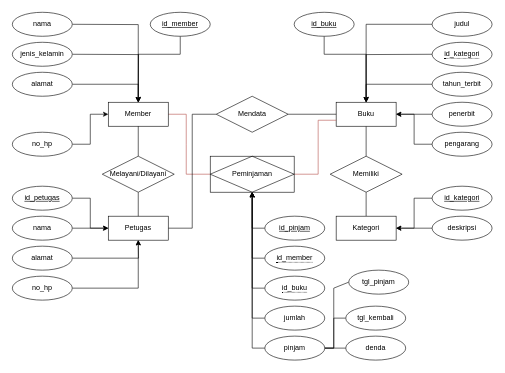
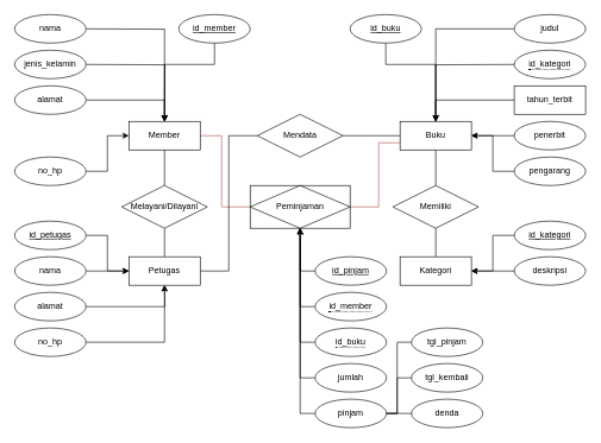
  <mxCell id="0" />
  <mxCell id="1" parent="0" />
  <mxCell id="2" style="edgeStyle=none;rounded=0;orthogonalLoop=1;jettySize=auto;html=1;entryX=0;entryY=0.5;entryDx=0;entryDy=0;endArrow=none;endFill=0;strokeColor=#b85450;exitX=1;exitY=0.5;exitDx=0;exitDy=0;fillColor=#f8cecc;" parent="1" source="3" target="46" edge="1"><mxGeometry relative="1" as="geometry"><Array as="points"><mxPoint x="310" y="190" /><mxPoint x="310" y="240" /><mxPoint x="310" y="290" /></Array></mxGeometry></mxCell>
  <mxCell id="3" value="Member" style="whiteSpace=wrap;html=1;align=center;" parent="1" vertex="1"><mxGeometry x="180" y="170" width="100" height="40" as="geometry" /></mxCell>
  <mxCell id="4" style="edgeStyle=none;rounded=0;orthogonalLoop=1;jettySize=auto;html=1;entryX=0;entryY=0.5;entryDx=0;entryDy=0;endArrow=none;endFill=0;strokeColor=#000000;" parent="1" source="5" target="51" edge="1"><mxGeometry relative="1" as="geometry"><Array as="points"><mxPoint x="320" y="380" /><mxPoint x="320" y="190" /></Array></mxGeometry></mxCell>
  <mxCell id="5" value="Petugas" style="whiteSpace=wrap;html=1;align=center;" parent="1" vertex="1"><mxGeometry x="180" y="360" width="100" height="40" as="geometry" /></mxCell>
  <mxCell id="6" style="edgeStyle=orthogonalEdgeStyle;rounded=0;orthogonalLoop=1;jettySize=auto;html=1;entryX=0.5;entryY=0;entryDx=0;entryDy=0;" parent="1" target="3" edge="1"><mxGeometry relative="1" as="geometry"><mxPoint x="120" y="40" as="sourcePoint" /></mxGeometry></mxCell>
  <mxCell id="7" style="edgeStyle=orthogonalEdgeStyle;rounded=0;orthogonalLoop=1;jettySize=auto;html=1;" parent="1" edge="1"><mxGeometry relative="1" as="geometry"><mxPoint x="230" y="170" as="targetPoint" /><mxPoint x="120" y="90" as="sourcePoint" /></mxGeometry></mxCell>
  <mxCell id="8" style="edgeStyle=orthogonalEdgeStyle;rounded=0;orthogonalLoop=1;jettySize=auto;html=1;entryX=0.5;entryY=0;entryDx=0;entryDy=0;" parent="1" source="9" target="3" edge="1"><mxGeometry relative="1" as="geometry" /></mxCell>
  <mxCell id="9" value="alamat" style="ellipse;whiteSpace=wrap;html=1;align=center;" parent="1" vertex="1"><mxGeometry x="20" y="120" width="100" height="40" as="geometry" /></mxCell>
  <mxCell id="10" style="edgeStyle=orthogonalEdgeStyle;rounded=0;orthogonalLoop=1;jettySize=auto;html=1;entryX=0;entryY=0.5;entryDx=0;entryDy=0;" parent="1" source="11" target="3" edge="1"><mxGeometry relative="1" as="geometry" /></mxCell>
  <mxCell id="11" value="no_hp" style="ellipse;whiteSpace=wrap;html=1;align=center;" parent="1" vertex="1"><mxGeometry x="20" y="220" width="100" height="40" as="geometry" /></mxCell>
  <mxCell id="12" style="edgeStyle=orthogonalEdgeStyle;rounded=0;orthogonalLoop=1;jettySize=auto;html=1;" parent="1" source="13" edge="1"><mxGeometry relative="1" as="geometry"><mxPoint x="180" y="380" as="targetPoint" /><Array as="points"><mxPoint x="150" y="330" /><mxPoint x="150" y="380" /></Array></mxGeometry></mxCell>
  <mxCell id="13" value="id_petugas" style="ellipse;whiteSpace=wrap;html=1;align=center;fontStyle=4;" parent="1" vertex="1"><mxGeometry x="20" y="310" width="100" height="40" as="geometry" /></mxCell>
  <mxCell id="14" style="edgeStyle=orthogonalEdgeStyle;rounded=0;orthogonalLoop=1;jettySize=auto;html=1;entryX=0;entryY=0.5;entryDx=0;entryDy=0;" parent="1" source="15" target="5" edge="1"><mxGeometry relative="1" as="geometry" /></mxCell>
  <mxCell id="15" value="nama" style="ellipse;whiteSpace=wrap;html=1;align=center;" parent="1" vertex="1"><mxGeometry x="20" y="360" width="100" height="40" as="geometry" /></mxCell>
  <mxCell id="16" style="edgeStyle=orthogonalEdgeStyle;rounded=0;orthogonalLoop=1;jettySize=auto;html=1;" parent="1" source="17" edge="1"><mxGeometry relative="1" as="geometry"><mxPoint x="230" y="400" as="targetPoint" /></mxGeometry></mxCell>
  <mxCell id="17" value="alamat" style="ellipse;whiteSpace=wrap;html=1;align=center;" parent="1" vertex="1"><mxGeometry x="20" y="410" width="100" height="40" as="geometry" /></mxCell>
  <mxCell id="18" style="edgeStyle=orthogonalEdgeStyle;rounded=0;orthogonalLoop=1;jettySize=auto;html=1;entryX=0.5;entryY=1;entryDx=0;entryDy=0;" parent="1" source="19" target="5" edge="1"><mxGeometry relative="1" as="geometry" /></mxCell>
  <mxCell id="19" value="no_hp" style="ellipse;whiteSpace=wrap;html=1;align=center;" parent="1" vertex="1"><mxGeometry x="20" y="460" width="100" height="40" as="geometry" /></mxCell>
  <mxCell id="20" style="edgeStyle=orthogonalEdgeStyle;rounded=0;orthogonalLoop=1;jettySize=auto;html=1;entryX=0.5;entryY=0;entryDx=0;entryDy=0;" parent="1" source="21" target="31" edge="1"><mxGeometry relative="1" as="geometry"><Array as="points"><mxPoint x="540" y="90" /><mxPoint x="610" y="90" /></Array></mxGeometry></mxCell>
  <mxCell id="21" value="id_buku" style="ellipse;whiteSpace=wrap;html=1;align=center;fontStyle=4;" parent="1" vertex="1"><mxGeometry x="490" y="20" width="100" height="40" as="geometry" /></mxCell>
  <mxCell id="22" style="edgeStyle=orthogonalEdgeStyle;rounded=0;orthogonalLoop=1;jettySize=auto;html=1;entryX=0.5;entryY=0;entryDx=0;entryDy=0;" parent="1" source="23" target="31" edge="1"><mxGeometry relative="1" as="geometry" /></mxCell>
  <mxCell id="23" value="judul" style="ellipse;whiteSpace=wrap;html=1;align=center;" parent="1" vertex="1"><mxGeometry x="720" y="20" width="100" height="40" as="geometry" /></mxCell>
  <mxCell id="24" style="edgeStyle=orthogonalEdgeStyle;rounded=0;orthogonalLoop=1;jettySize=auto;html=1;entryX=0.5;entryY=0;entryDx=0;entryDy=0;" parent="1" target="31" edge="1"><mxGeometry relative="1" as="geometry"><mxPoint x="720" y="90" as="sourcePoint" /></mxGeometry></mxCell>
  <mxCell id="25" style="edgeStyle=orthogonalEdgeStyle;rounded=0;orthogonalLoop=1;jettySize=auto;html=1;entryX=0.5;entryY=0;entryDx=0;entryDy=0;" parent="1" source="26" target="31" edge="1"><mxGeometry relative="1" as="geometry" /></mxCell>
- <mxCell id="26" value="tahun_terbit" style="ellipse;whiteSpace=wrap;html=1;align=center;" parent="1" vertex="1"><mxGeometry x="720" y="120" width="100" height="40" as="geometry" /></mxCell>
+ <mxCell id="26" value="tahun_terbit" style="whiteSpace=wrap;html=1;align=center;rounded=0;" parent="1" vertex="1"><mxGeometry x="720" y="120" width="100" height="40" as="geometry" /></mxCell>
  <mxCell id="27" style="edgeStyle=orthogonalEdgeStyle;rounded=0;orthogonalLoop=1;jettySize=auto;html=1;entryX=0.5;entryY=0;entryDx=0;entryDy=0;" parent="1" target="3" edge="1"><mxGeometry relative="1" as="geometry"><mxPoint x="300" y="60" as="sourcePoint" /><Array as="points"><mxPoint x="300" y="90" /><mxPoint x="230" y="90" /></Array></mxGeometry></mxCell>
  <mxCell id="28" value="" style="edgeStyle=none;rounded=1;orthogonalLoop=1;jettySize=auto;html=1;endArrow=none;endFill=0;" parent="1" source="29" target="44" edge="1"><mxGeometry relative="1" as="geometry" /></mxCell>
  <mxCell id="29" value="Kategori" style="whiteSpace=wrap;html=1;align=center;" parent="1" vertex="1"><mxGeometry x="560" y="360" width="100" height="40" as="geometry" /></mxCell>
  <mxCell id="30" value="" style="edgeStyle=none;rounded=1;orthogonalLoop=1;jettySize=auto;html=1;endArrow=none;endFill=0;strokeColor=#000000;" parent="1" source="31" target="44" edge="1"><mxGeometry relative="1" as="geometry" /></mxCell>
  <mxCell id="31" value="Buku" style="whiteSpace=wrap;html=1;align=center;" parent="1" vertex="1"><mxGeometry x="560" y="170" width="100" height="40" as="geometry" /></mxCell>
  <mxCell id="32" style="edgeStyle=orthogonalEdgeStyle;rounded=0;orthogonalLoop=1;jettySize=auto;html=1;entryX=1;entryY=0.5;entryDx=0;entryDy=0;" parent="1" source="33" target="31" edge="1"><mxGeometry relative="1" as="geometry" /></mxCell>
  <mxCell id="33" value="penerbit" style="ellipse;whiteSpace=wrap;html=1;align=center;" parent="1" vertex="1"><mxGeometry x="720" y="170" width="100" height="40" as="geometry" /></mxCell>
  <mxCell id="34" style="edgeStyle=orthogonalEdgeStyle;rounded=0;orthogonalLoop=1;jettySize=auto;html=1;" parent="1" source="35" edge="1"><mxGeometry relative="1" as="geometry"><mxPoint x="660" y="190" as="targetPoint" /><Array as="points"><mxPoint x="690" y="240" /><mxPoint x="690" y="190" /></Array></mxGeometry></mxCell>
  <mxCell id="35" value="pengarang" style="ellipse;whiteSpace=wrap;html=1;align=center;" parent="1" vertex="1"><mxGeometry x="720" y="220" width="100" height="40" as="geometry" /></mxCell>
  <mxCell id="36" value="jenis_kelamin" style="ellipse;whiteSpace=wrap;html=1;align=center;" parent="1" vertex="1"><mxGeometry x="20" y="70" width="100" height="40" as="geometry" /></mxCell>
  <mxCell id="37" value="nama" style="ellipse;whiteSpace=wrap;html=1;align=center;" parent="1" vertex="1"><mxGeometry x="20" y="20" width="100" height="40" as="geometry" /></mxCell>
  <mxCell id="38" value="id_member" style="ellipse;whiteSpace=wrap;html=1;align=center;fontStyle=4;" parent="1" vertex="1"><mxGeometry x="250" y="20" width="100" height="40" as="geometry" /></mxCell>
  <mxCell id="39" style="edgeStyle=orthogonalEdgeStyle;rounded=0;orthogonalLoop=1;jettySize=auto;html=1;" parent="1" source="40" edge="1"><mxGeometry relative="1" as="geometry"><mxPoint x="660" y="380" as="targetPoint" /><Array as="points"><mxPoint x="690" y="330" /><mxPoint x="690" y="380" /></Array></mxGeometry></mxCell>
  <mxCell id="40" value="id_kategori" style="ellipse;whiteSpace=wrap;html=1;align=center;fontStyle=4;" parent="1" vertex="1"><mxGeometry x="720" y="310" width="100" height="40" as="geometry" /></mxCell>
  <mxCell id="41" style="edgeStyle=orthogonalEdgeStyle;rounded=0;orthogonalLoop=1;jettySize=auto;html=1;entryX=1;entryY=0.5;entryDx=0;entryDy=0;" parent="1" source="42" target="29" edge="1"><mxGeometry relative="1" as="geometry" /></mxCell>
  <mxCell id="42" value="deskripsi" style="ellipse;whiteSpace=wrap;html=1;align=center;" parent="1" vertex="1"><mxGeometry x="720" y="360" width="100" height="40" as="geometry" /></mxCell>
  <mxCell id="43" value="&lt;span style=&quot;border-bottom: 1px dotted&quot;&gt;id_kategori&lt;/span&gt;" style="ellipse;whiteSpace=wrap;html=1;align=center;" parent="1" vertex="1"><mxGeometry x="720" y="70" width="100" height="40" as="geometry" /></mxCell>
  <mxCell id="44" value="Memiliki" style="shape=rhombus;perimeter=rhombusPerimeter;whiteSpace=wrap;html=1;align=center;" parent="1" vertex="1"><mxGeometry x="550" y="260" width="120" height="60" as="geometry" /></mxCell>
  <mxCell id="45" style="edgeStyle=none;rounded=0;orthogonalLoop=1;jettySize=auto;html=1;entryX=0;entryY=0.75;entryDx=0;entryDy=0;endArrow=none;endFill=0;strokeColor=#b85450;fillColor=#f8cecc;" parent="1" source="46" target="31" edge="1"><mxGeometry relative="1" as="geometry"><Array as="points"><mxPoint x="530" y="290" /><mxPoint x="530" y="200" /></Array></mxGeometry></mxCell>
  <mxCell id="46" value="Peminjaman" style="shape=associativeEntity;whiteSpace=wrap;html=1;align=center;" parent="1" vertex="1"><mxGeometry x="350" y="260" width="140" height="60" as="geometry" /></mxCell>
  <mxCell id="47" value="" style="edgeStyle=none;rounded=1;orthogonalLoop=1;jettySize=auto;html=1;endArrow=none;endFill=0;strokeColor=#000000;" parent="1" source="49" target="3" edge="1"><mxGeometry relative="1" as="geometry" /></mxCell>
  <mxCell id="48" value="" style="edgeStyle=none;rounded=1;orthogonalLoop=1;jettySize=auto;html=1;endArrow=none;endFill=0;strokeColor=#000000;" parent="1" source="49" target="5" edge="1"><mxGeometry relative="1" as="geometry" /></mxCell>
  <mxCell id="49" value="Melayani/Dilayani" style="shape=rhombus;perimeter=rhombusPerimeter;whiteSpace=wrap;html=1;align=center;" parent="1" vertex="1"><mxGeometry x="170" y="260" width="120" height="60" as="geometry" /></mxCell>
  <mxCell id="50" value="" style="edgeStyle=none;rounded=0;orthogonalLoop=1;jettySize=auto;html=1;endArrow=none;endFill=0;strokeColor=#000000;" parent="1" source="51" target="31" edge="1"><mxGeometry relative="1" as="geometry" /></mxCell>
  <mxCell id="51" value="Mendata" style="shape=rhombus;perimeter=rhombusPerimeter;whiteSpace=wrap;html=1;align=center;" parent="1" vertex="1"><mxGeometry x="360" y="160" width="120" height="60" as="geometry" /></mxCell>
  <mxCell id="52" style="edgeStyle=none;rounded=0;orthogonalLoop=1;jettySize=auto;html=1;entryX=0.5;entryY=1;entryDx=0;entryDy=0;endArrow=classic;endFill=1;strokeColor=#000000;" parent="1" source="53" target="46" edge="1"><mxGeometry relative="1" as="geometry"><Array as="points"><mxPoint x="420" y="380" /></Array></mxGeometry></mxCell>
  <mxCell id="53" value="id_pinjam" style="ellipse;whiteSpace=wrap;html=1;align=center;fontStyle=4;" parent="1" vertex="1"><mxGeometry x="441" y="360" width="100" height="40" as="geometry" /></mxCell>
  <mxCell id="54" style="edgeStyle=none;rounded=0;orthogonalLoop=1;jettySize=auto;html=1;entryX=0.5;entryY=1;entryDx=0;entryDy=0;endArrow=classic;endFill=1;strokeColor=#000000;" parent="1" source="55" target="46" edge="1"><mxGeometry relative="1" as="geometry"><Array as="points"><mxPoint x="420" y="430" /></Array></mxGeometry></mxCell>
  <mxCell id="55" value="&lt;span style=&quot;border-bottom: 1px dotted&quot;&gt;id_member&lt;/span&gt;" style="ellipse;whiteSpace=wrap;html=1;align=center;" parent="1" vertex="1"><mxGeometry x="441" y="410" width="100" height="40" as="geometry" /></mxCell>
  <mxCell id="56" style="edgeStyle=none;rounded=0;orthogonalLoop=1;jettySize=auto;html=1;entryX=0.5;entryY=1;entryDx=0;entryDy=0;endArrow=classic;endFill=1;strokeColor=#000000;" parent="1" source="57" target="46" edge="1"><mxGeometry relative="1" as="geometry"><Array as="points"><mxPoint x="420" y="480" /></Array></mxGeometry></mxCell>
  <mxCell id="57" value="&lt;span style=&quot;border-bottom: 1px dotted&quot;&gt;id_buku&lt;/span&gt;" style="ellipse;whiteSpace=wrap;html=1;align=center;" parent="1" vertex="1"><mxGeometry x="441" y="460" width="100" height="40" as="geometry" /></mxCell>
  <mxCell id="58" style="edgeStyle=none;rounded=0;orthogonalLoop=1;jettySize=auto;html=1;endArrow=classic;endFill=1;strokeColor=#000000;" parent="1" source="59" edge="1"><mxGeometry relative="1" as="geometry"><mxPoint x="420" y="320" as="targetPoint" /><Array as="points"><mxPoint x="420" y="530" /></Array></mxGeometry></mxCell>
  <mxCell id="59" value="jumlah" style="ellipse;whiteSpace=wrap;html=1;align=center;" parent="1" vertex="1"><mxGeometry x="441" y="510" width="100" height="40" as="geometry" /></mxCell>
  <mxCell id="60" value="" style="edgeStyle=none;rounded=0;orthogonalLoop=1;jettySize=auto;html=1;endArrow=none;endFill=0;strokeColor=#000000;" parent="1" source="64" target="67" edge="1"><mxGeometry relative="1" as="geometry" /></mxCell>
  <mxCell id="61" style="edgeStyle=none;rounded=0;orthogonalLoop=1;jettySize=auto;html=1;entryX=0;entryY=0.5;entryDx=0;entryDy=0;endArrow=none;endFill=0;strokeColor=#000000;" parent="1" source="64" target="66" edge="1"><mxGeometry relative="1" as="geometry"><Array as="points"><mxPoint x="556" y="580" /><mxPoint x="556" y="530" /></Array></mxGeometry></mxCell>
  <mxCell id="62" style="edgeStyle=none;rounded=0;orthogonalLoop=1;jettySize=auto;html=1;entryX=0;entryY=0.5;entryDx=0;entryDy=0;endArrow=none;endFill=0;strokeColor=#000000;" parent="1" source="64" target="65" edge="1"><mxGeometry relative="1" as="geometry"><Array as="points"><mxPoint x="556" y="580" /><mxPoint x="556" y="480" /></Array></mxGeometry></mxCell>
  <mxCell id="63" style="edgeStyle=none;rounded=0;orthogonalLoop=1;jettySize=auto;html=1;entryX=0.5;entryY=1;entryDx=0;entryDy=0;endArrow=classic;endFill=1;strokeColor=#000000;" parent="1" source="64" target="46" edge="1"><mxGeometry relative="1" as="geometry"><Array as="points"><mxPoint x="420" y="580" /></Array></mxGeometry></mxCell>
  <mxCell id="64" value="pinjam" style="ellipse;whiteSpace=wrap;html=1;align=center;" parent="1" vertex="1"><mxGeometry x="441" y="560" width="100" height="40" as="geometry" /></mxCell>
- <mxCell id="65" value="tgl_pinjam" style="ellipse;whiteSpace=wrap;html=1;align=center;" parent="1" vertex="1"><mxGeometry x="581" y="450" width="100" height="40" as="geometry" /></mxCell>
+ <mxCell id="65" value="tgl_pinjam" style="ellipse;whiteSpace=wrap;html=1;align=center;" parent="1" vertex="1"><mxGeometry x="576" y="460" width="100" height="40" as="geometry" /></mxCell>
  <mxCell id="66" value="tgl_kembali" style="ellipse;whiteSpace=wrap;html=1;align=center;" parent="1" vertex="1"><mxGeometry x="576" y="510" width="100" height="40" as="geometry" /></mxCell>
  <mxCell id="67" value="denda" style="ellipse;whiteSpace=wrap;html=1;align=center;" parent="1" vertex="1"><mxGeometry x="576" y="560" width="100" height="40" as="geometry" /></mxCell>
